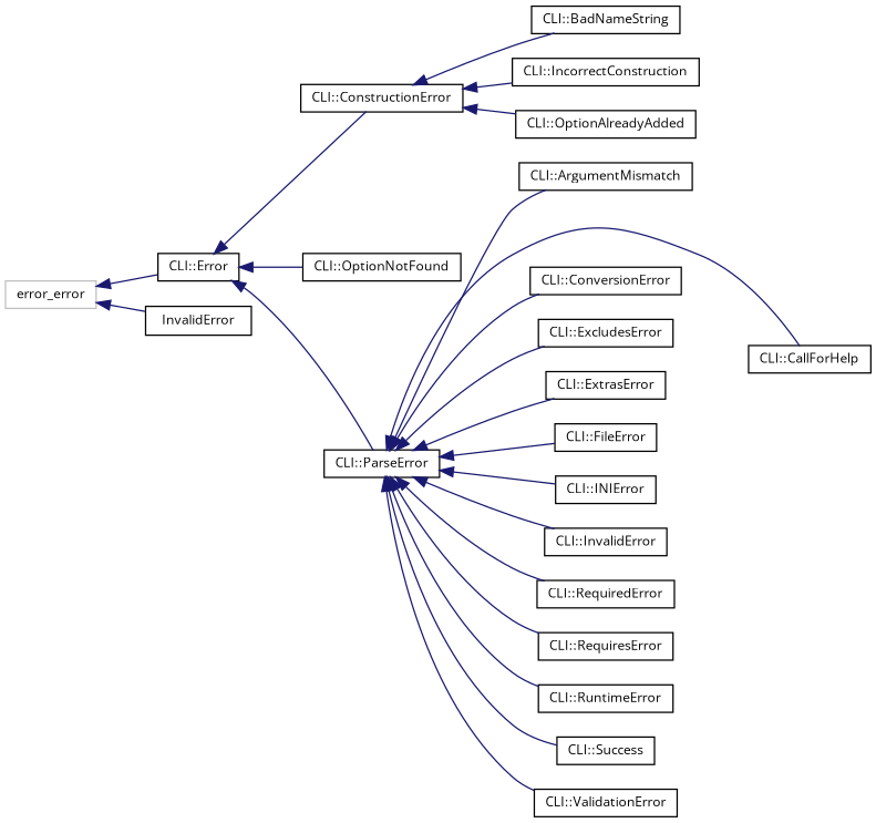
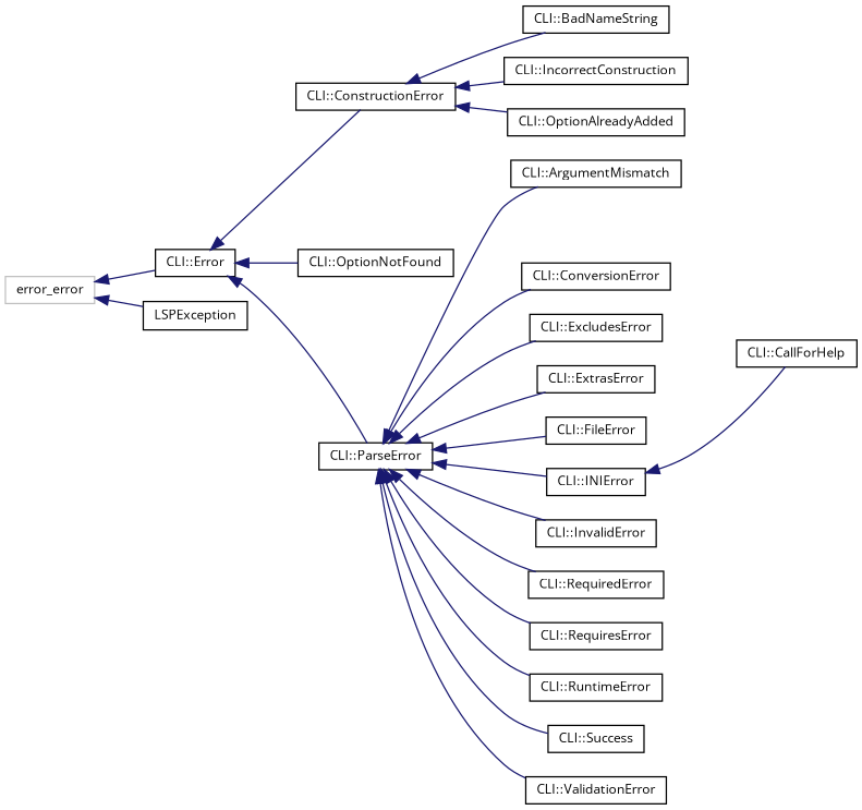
  digraph {
    fontname="Open Sans"
    rankdir=LR
    node [color=black fillcolor=white fontname="Open Sans" fontsize=10 shape=record style=filled]
    edge [color=midnightblue dir=back fontname="Open Sans" fontsize=10 labelfontname=Helvetica labelfontsize=10 style=solid]
    n1 [color=grey75 height=0.2 label=error_error width=0.4]
    n2 [height=0.2 label="CLI::Error" width=0.4]
-   n3 [height=0.2 label=InvalidError width=0.4]
+   n3 [height=0.2 label=LSPException width=0.4]
    n4 [height=0.2 label="CLI::ConstructionError" width=0.4]
    n5 [height=0.2 label="CLI::OptionNotFound" width=0.4]
    n6 [height=0.2 label="CLI::ParseError" width=0.4]
    n7 [height=0.2 label="CLI::BadNameString" width=0.4]
    n8 [height=0.2 label="CLI::IncorrectConstruction" width=0.4]
    n9 [height=0.2 label="CLI::OptionAlreadyAdded" width=0.4]
    n10 [height=0.2 label="CLI::ArgumentMismatch" width=0.4]
    n11 [height=0.2 label="CLI::CallForHelp" width=0.4]
    n12 [height=0.2 label="CLI::ConversionError" width=0.4]
    n13 [height=0.2 label="CLI::ExcludesError" width=0.4]
    n14 [height=0.2 label="CLI::ExtrasError" width=0.4]
    n15 [height=0.2 label="CLI::FileError" width=0.4]
    n16 [height=0.2 label="CLI::INIError" width=0.4]
    n17 [height=0.2 label="CLI::InvalidError" width=0.4]
    n18 [height=0.2 label="CLI::RequiredError" width=0.4]
    n19 [height=0.2 label="CLI::RequiresError" width=0.4]
    n20 [height=0.2 label="CLI::RuntimeError" width=0.4]
    n21 [height=0.2 label="CLI::Success" width=0.4]
    n22 [height=0.2 label="CLI::ValidationError" width=0.4]
    n1 -> n2
    n1 -> n3
    n2 -> n4
    n2 -> n5
    n2 -> n6
    n4 -> n7
    n4 -> n8
    n4 -> n9
    n6 -> n10
-   n6 -> n11
+   n16 -> n11
    n6 -> n12
    n6 -> n13
    n6 -> n14
    n6 -> n15
    n6 -> n16
    n6 -> n17
    n6 -> n18
    n6 -> n19
    n6 -> n20
    n6 -> n21
    n6 -> n22
  }
